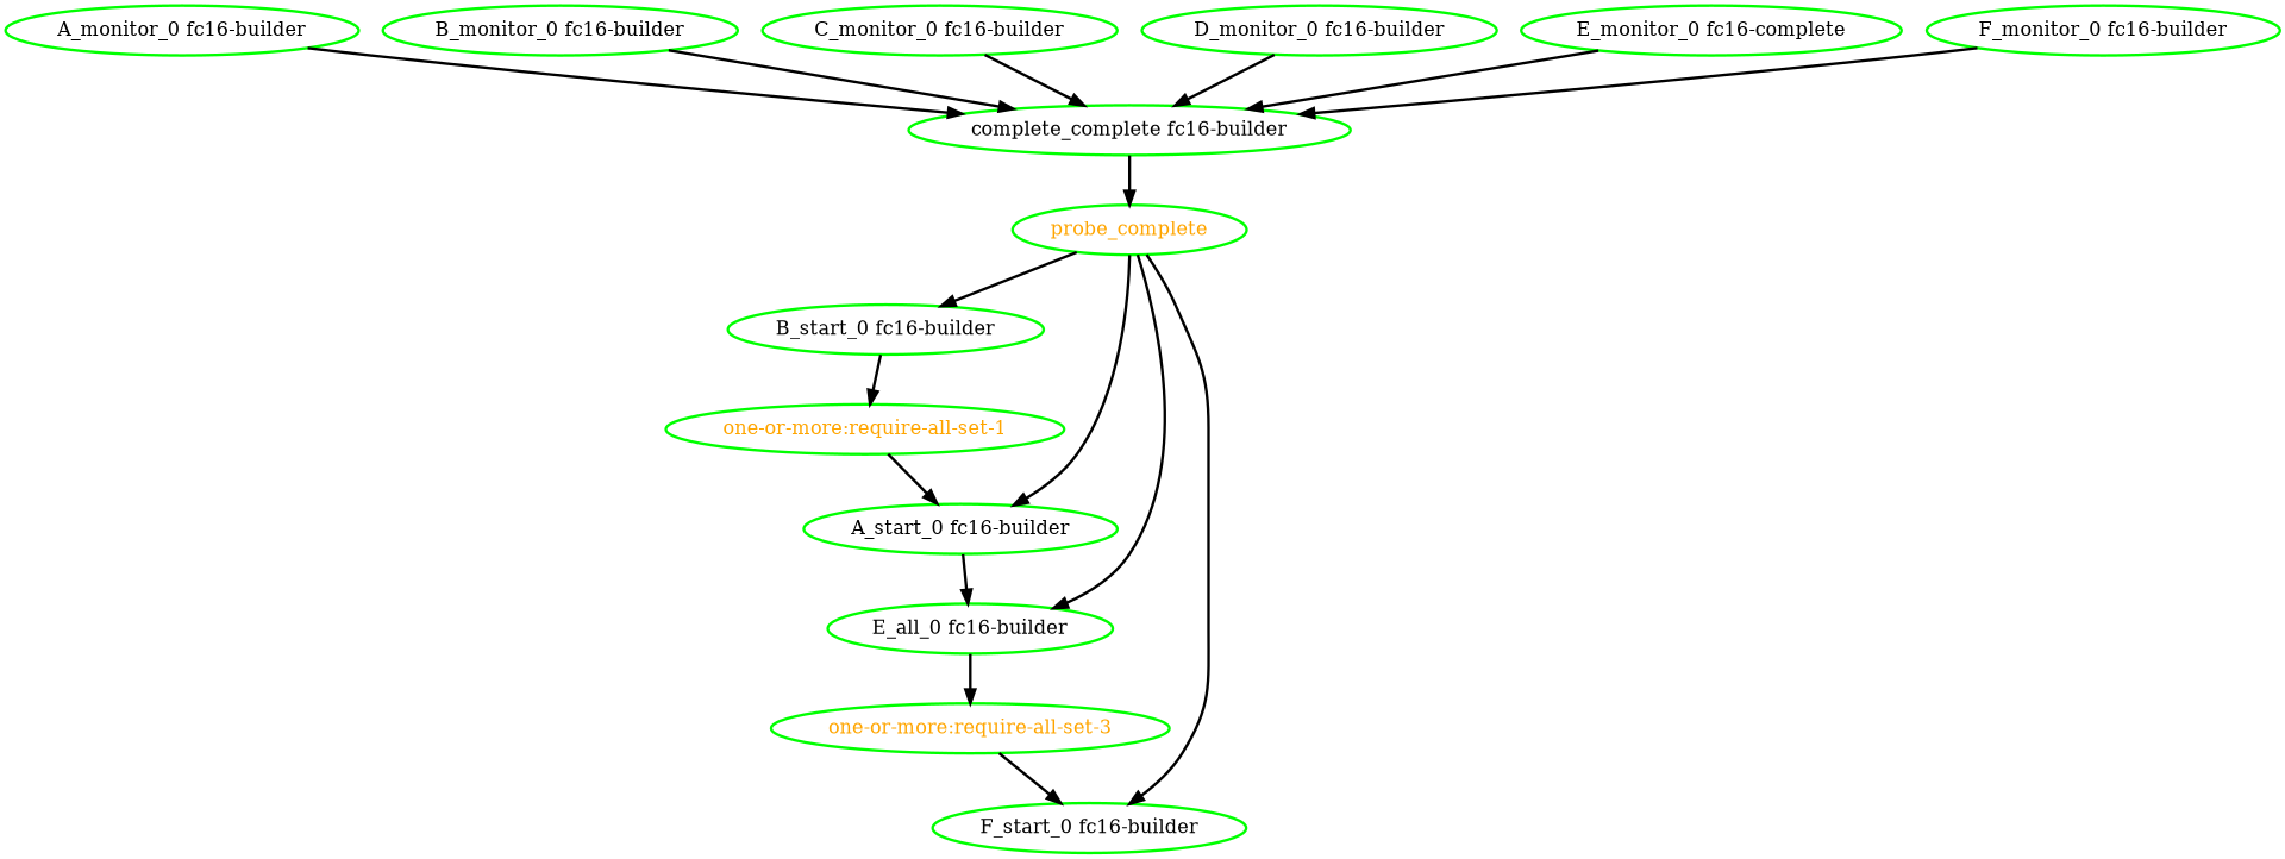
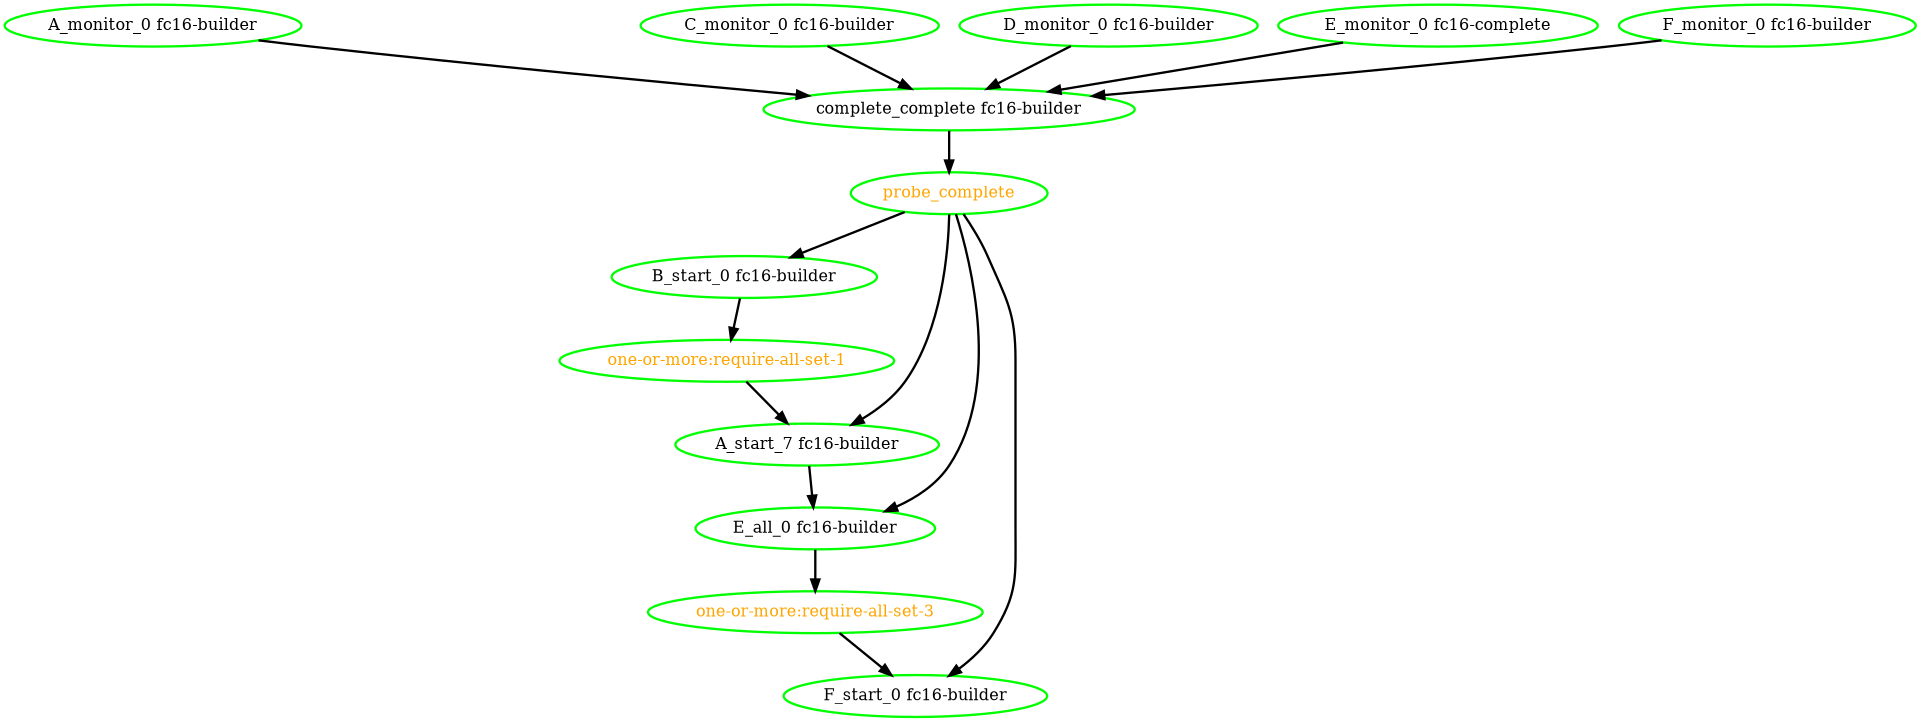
  digraph {
    node [color=green fontcolor=black style=bold]
    edge [style=bold]
    n1 [label="complete_complete fc16-builder"]
    "A_monitor_0 fc16-builder"
    probe_complete [fontcolor=orange]
-   "A_start_0 fc16-builder"
+   "A_start_0 fc16-builder" [label="A_start_7 fc16-builder"]
    n5 [label="E_all_0 fc16-builder"]
    "B_start_0 fc16-builder"
    "F_start_0 fc16-builder"
    "one-or-more:require-all-set-3" [fontcolor=orange]
-   "B_monitor_0 fc16-builder"
    "one-or-more:require-all-set-1" [fontcolor=orange]
    "C_monitor_0 fc16-builder"
    "D_monitor_0 fc16-builder"
    n13 [label="E_monitor_0 fc16-complete"]
    "F_monitor_0 fc16-builder"
    n1 -> probe_complete
    "A_monitor_0 fc16-builder" -> n1
    probe_complete -> "A_start_0 fc16-builder"
    probe_complete -> n5
    probe_complete -> "B_start_0 fc16-builder"
    probe_complete -> "F_start_0 fc16-builder"
    "A_start_0 fc16-builder" -> n5
    n5 -> "one-or-more:require-all-set-3"
    "B_start_0 fc16-builder" -> "one-or-more:require-all-set-1"
    "one-or-more:require-all-set-3" -> "F_start_0 fc16-builder"
-   "B_monitor_0 fc16-builder" -> n1
    "one-or-more:require-all-set-1" -> "A_start_0 fc16-builder"
    "C_monitor_0 fc16-builder" -> n1
    "D_monitor_0 fc16-builder" -> n1
    n13 -> n1
    "F_monitor_0 fc16-builder" -> n1
  }
